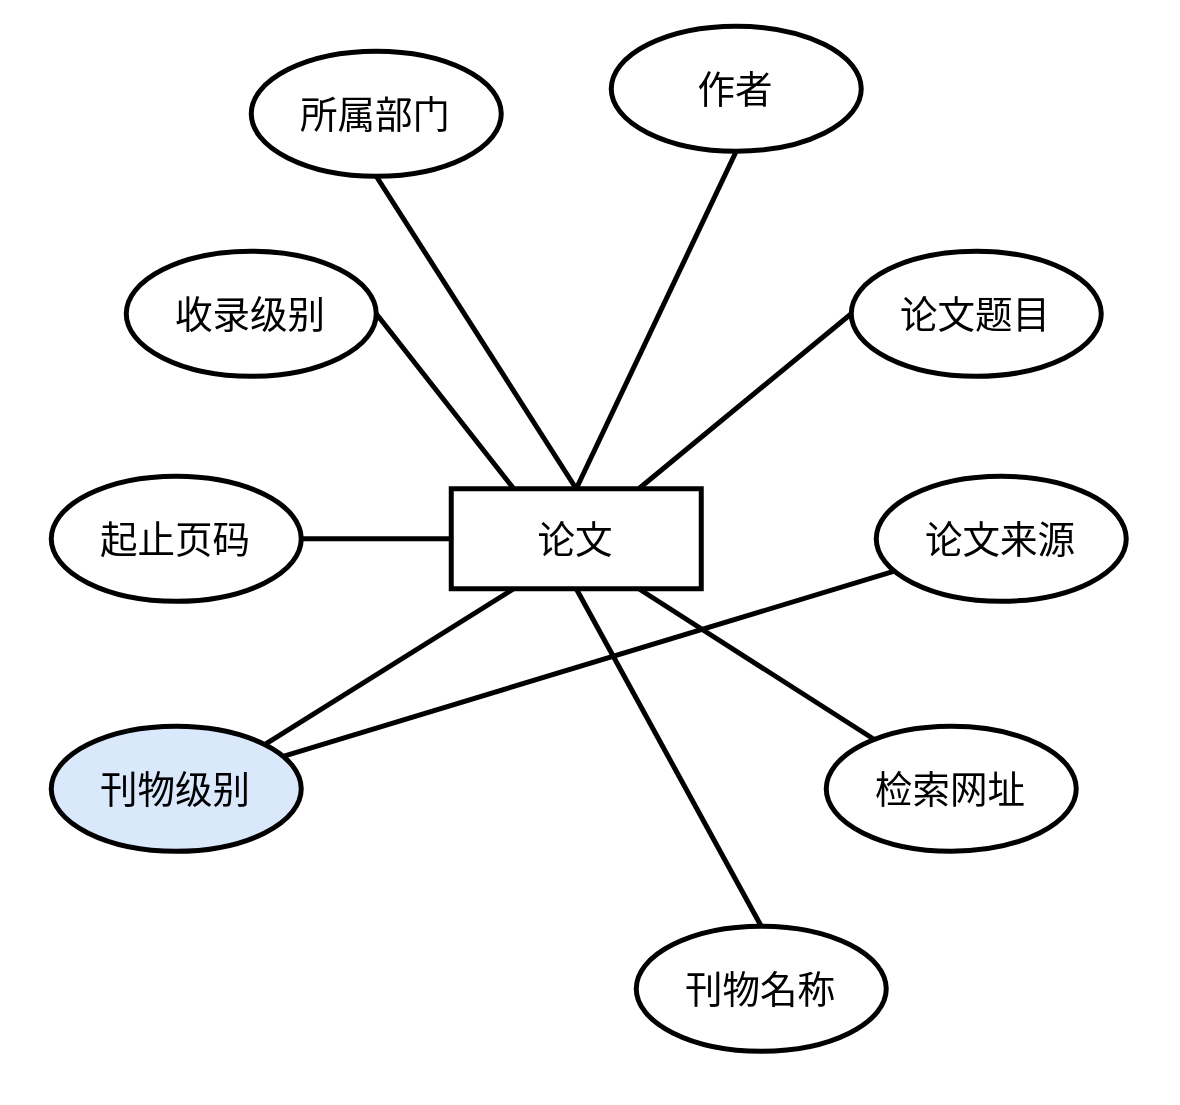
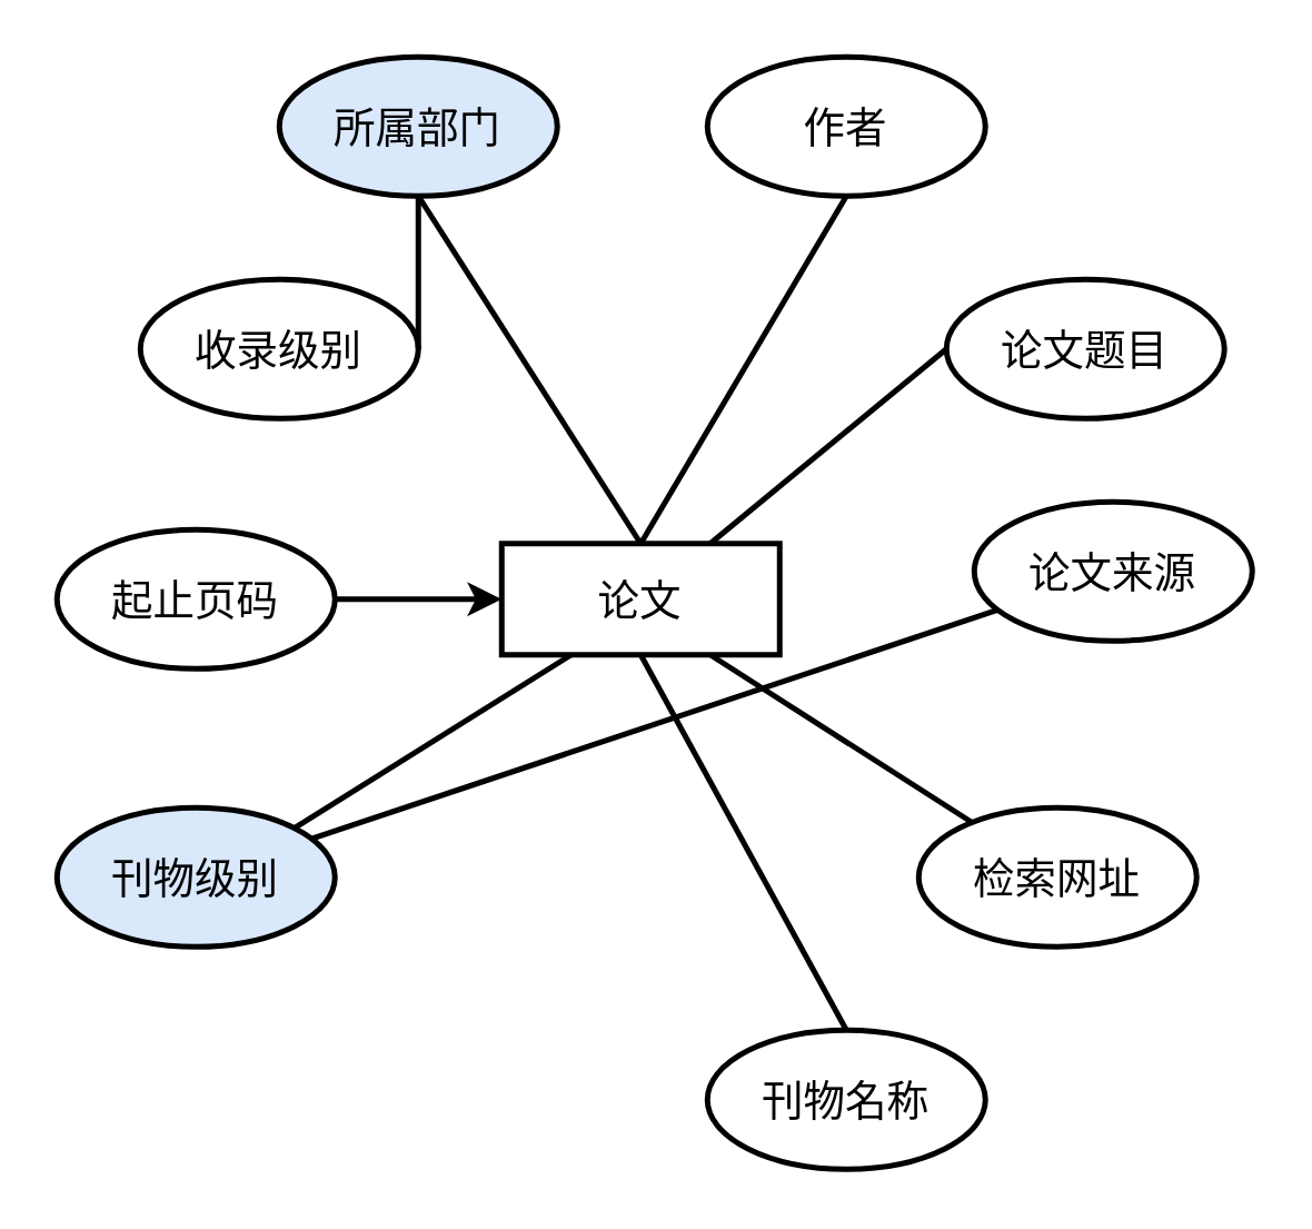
  <mxCell id="0" />
  <mxCell id="1" parent="0" />
  <mxCell id="2" value="论文" style="whiteSpace=wrap;html=1;align=center;strokeWidth=2;fontSize=15;" vertex="1" parent="1"><mxGeometry x="180" y="195" width="100" height="40" as="geometry" /></mxCell>
- <mxCell id="3" value="作者" style="ellipse;whiteSpace=wrap;html=1;align=center;strokeWidth=2;fontSize=15;" vertex="1" parent="1"><mxGeometry x="244" y="10" width="100" height="50" as="geometry" /></mxCell>
+ <mxCell id="3" value="作者" style="ellipse;whiteSpace=wrap;html=1;align=center;strokeWidth=2;fontSize=15;" vertex="1" parent="1"><mxGeometry x="254" y="20" width="100" height="50" as="geometry" /></mxCell>
  <mxCell id="4" value="检索网址" style="ellipse;whiteSpace=wrap;html=1;align=center;strokeWidth=2;fontSize=15;" vertex="1" parent="1"><mxGeometry x="330" y="290" width="100" height="50" as="geometry" /></mxCell>
- <mxCell id="5" value="论文来源" style="ellipse;whiteSpace=wrap;html=1;align=center;strokeWidth=2;fontSize=15;" vertex="1" parent="1"><mxGeometry x="350" y="190" width="100" height="50" as="geometry" /></mxCell>
+ <mxCell id="5" value="论文来源" style="ellipse;whiteSpace=wrap;html=1;align=center;strokeWidth=2;fontSize=15;" vertex="1" parent="1"><mxGeometry x="350" y="180" width="100" height="50" as="geometry" /></mxCell>
  <mxCell id="6" value="论文题目" style="ellipse;whiteSpace=wrap;html=1;align=center;strokeWidth=2;fontSize=15;" vertex="1" parent="1"><mxGeometry x="340" y="100" width="100" height="50" as="geometry" /></mxCell>
  <mxCell id="7" value="起止页码" style="ellipse;whiteSpace=wrap;html=1;align=center;strokeWidth=2;fontSize=15;" vertex="1" parent="1"><mxGeometry x="20" y="190" width="100" height="50" as="geometry" /></mxCell>
  <mxCell id="8" value="收录级别" style="ellipse;whiteSpace=wrap;html=1;align=center;strokeWidth=2;fontSize=15;" vertex="1" parent="1"><mxGeometry x="50" y="100" width="100" height="50" as="geometry" /></mxCell>
  <mxCell id="9" value="刊物级别" style="ellipse;whiteSpace=wrap;html=1;align=center;strokeWidth=2;fontSize=15;fillColor=#dae8fc;" vertex="1" parent="1"><mxGeometry x="20" y="290" width="100" height="50" as="geometry" /></mxCell>
  <mxCell id="10" value="刊物名称" style="ellipse;whiteSpace=wrap;html=1;align=center;strokeWidth=2;fontSize=15;" vertex="1" parent="1"><mxGeometry x="254" y="370" width="100" height="50" as="geometry" /></mxCell>
  <mxCell id="11" value="" style="endArrow=none;html=1;rounded=0;strokeWidth=2;exitX=0.5;exitY=1;exitDx=0;exitDy=0;entryX=0.5;entryY=0;entryDx=0;entryDy=0;fontSize=15;" edge="1" parent="1" source="2" target="10"><mxGeometry relative="1" as="geometry"><mxPoint x="420" y="270" as="sourcePoint" /><mxPoint x="580" y="270" as="targetPoint" /></mxGeometry></mxCell>
  <mxCell id="12" value="" style="endArrow=none;html=1;rounded=0;strokeWidth=2;exitX=0.75;exitY=1;exitDx=0;exitDy=0;fontSize=15;" edge="1" parent="1" source="2" target="4"><mxGeometry relative="1" as="geometry"><mxPoint x="240" y="240" as="sourcePoint" /><mxPoint x="314" y="380" as="targetPoint" /></mxGeometry></mxCell>
  <mxCell id="13" value="" style="endArrow=none;html=1;rounded=0;strokeWidth=2;entryX=0.25;entryY=1;entryDx=0;entryDy=0;exitX=1;exitY=0;exitDx=0;exitDy=0;fontSize=15;" edge="1" parent="1" source="9" target="2"><mxGeometry relative="1" as="geometry"><mxPoint x="-110" y="270" as="sourcePoint" /><mxPoint x="50" y="270" as="targetPoint" /></mxGeometry></mxCell>
- <mxCell id="14" value="" style="endArrow=none;html=1;rounded=0;strokeWidth=2;entryX=0;entryY=0.5;entryDx=0;entryDy=0;exitX=1;exitY=0.5;exitDx=0;exitDy=0;fontSize=15;" edge="1" parent="1" source="7" target="2"><mxGeometry relative="1" as="geometry"><mxPoint x="-40" y="250" as="sourcePoint" /><mxPoint x="120" y="250" as="targetPoint" /></mxGeometry></mxCell>
+ <mxCell id="14" value="" style="endArrow=classic;html=1;rounded=0;strokeWidth=2;entryX=0;entryY=0.5;entryDx=0;entryDy=0;exitX=1;exitY=0.5;exitDx=0;exitDy=0;fontSize=15;" edge="1" parent="1" source="7" target="2"><mxGeometry relative="1" as="geometry"><mxPoint x="-40" y="250" as="sourcePoint" /><mxPoint x="120" y="250" as="targetPoint" /></mxGeometry></mxCell>
  <mxCell id="15" value="" style="endArrow=none;html=1;rounded=0;strokeWidth=2;fontSize=15;" edge="1" parent="1" source="5" target="9"><mxGeometry relative="1" as="geometry"><mxPoint x="150" y="150" as="sourcePoint" /><mxPoint x="310" y="150" as="targetPoint" /></mxGeometry></mxCell>
  <mxCell id="16" value="" style="endArrow=none;html=1;rounded=0;strokeWidth=2;entryX=0;entryY=0.5;entryDx=0;entryDy=0;exitX=0.75;exitY=0;exitDx=0;exitDy=0;fontSize=15;" edge="1" parent="1" source="2" target="6"><mxGeometry relative="1" as="geometry"><mxPoint x="360" y="225" as="sourcePoint" /><mxPoint x="290" y="225" as="targetPoint" /></mxGeometry></mxCell>
- <mxCell id="17" value="" style="endArrow=none;html=1;rounded=0;strokeWidth=2;entryX=0.25;entryY=0;entryDx=0;entryDy=0;exitX=1;exitY=0.5;exitDx=0;exitDy=0;fontSize=15;" edge="1" parent="1" source="8" target="2"><mxGeometry relative="1" as="geometry"><mxPoint x="265" y="205" as="sourcePoint" /><mxPoint x="350" y="135" as="targetPoint" /></mxGeometry></mxCell>
+ <mxCell id="17" value="" style="endArrow=none;html=1;rounded=0;strokeWidth=2;exitX=1;exitY=0.5;exitDx=0;exitDy=0;fontSize=15;" edge="1" parent="1" source="8" target="19"><mxGeometry relative="1" as="geometry"><mxPoint x="265" y="205" as="sourcePoint" /><mxPoint x="350" y="135" as="targetPoint" /></mxGeometry></mxCell>
  <mxCell id="18" value="" style="endArrow=none;html=1;rounded=0;strokeWidth=2;exitX=0.5;exitY=0;exitDx=0;exitDy=0;fontSize=15;entryX=0.5;entryY=1;entryDx=0;entryDy=0;" edge="1" parent="1" source="2" target="3"><mxGeometry relative="1" as="geometry"><mxPoint x="275" y="215" as="sourcePoint" /><mxPoint x="240" y="110" as="targetPoint" /></mxGeometry></mxCell>
- <mxCell id="19" value="所属部门" style="ellipse;whiteSpace=wrap;html=1;align=center;strokeWidth=2;fontSize=15;" vertex="1" parent="1"><mxGeometry x="100" y="20" width="100" height="50" as="geometry" /></mxCell>
+ <mxCell id="19" value="所属部门" style="ellipse;whiteSpace=wrap;html=1;align=center;strokeWidth=2;fontSize=15;fillColor=#dae8fc;" vertex="1" parent="1"><mxGeometry x="100" y="20" width="100" height="50" as="geometry" /></mxCell>
  <mxCell id="20" value="" style="endArrow=none;html=1;rounded=0;strokeWidth=2;exitX=0.5;exitY=0;exitDx=0;exitDy=0;fontSize=15;entryX=0.5;entryY=1;entryDx=0;entryDy=0;" edge="1" parent="1" source="2" target="19"><mxGeometry relative="1" as="geometry"><mxPoint x="240" y="205" as="sourcePoint" /><mxPoint x="314" y="80" as="targetPoint" /></mxGeometry></mxCell>
